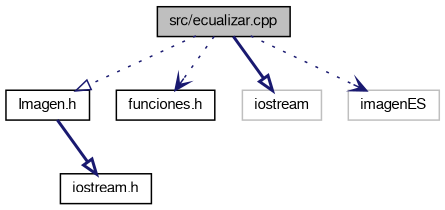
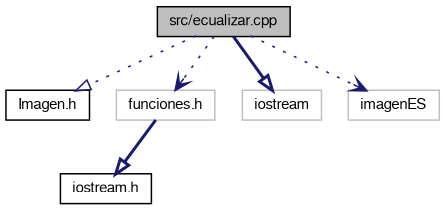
  digraph {
    node [color=black fontname=FreeSans fontsize=10 shape=record]
    edge [arrowhead=onormal color=midnightblue fontname=FreeSans fontsize=10 labelfontname=FreeSans labelfontsize=10 style=dotted]
    n1 [fillcolor=grey75 fontcolor=black height=0.2 label="src/ecualizar.cpp" style=filled width=0.4]
    n2 [height=0.2 label="Imagen.h" width=0.4]
-   n3 [height=0.2 label="funciones.h" width=0.4]
+   n3 [color=grey75 height=0.2 label="funciones.h" width=0.4]
    n4 [color=grey75 height=0.2 label=iostream width=0.4]
    n5 [color=grey75 height=0.2 label=imagenES width=0.4]
    n6 [height=0.2 label="iostream.h" width=0.4]
    n1 -> n2
    n1 -> n3 [arrowhead=vee]
    n1 -> n4 [style=bold]
    n1 -> n5 [arrowhead=vee]
-   n2 -> n6 [style=bold]
+   n3 -> n6 [style=bold]
  }
